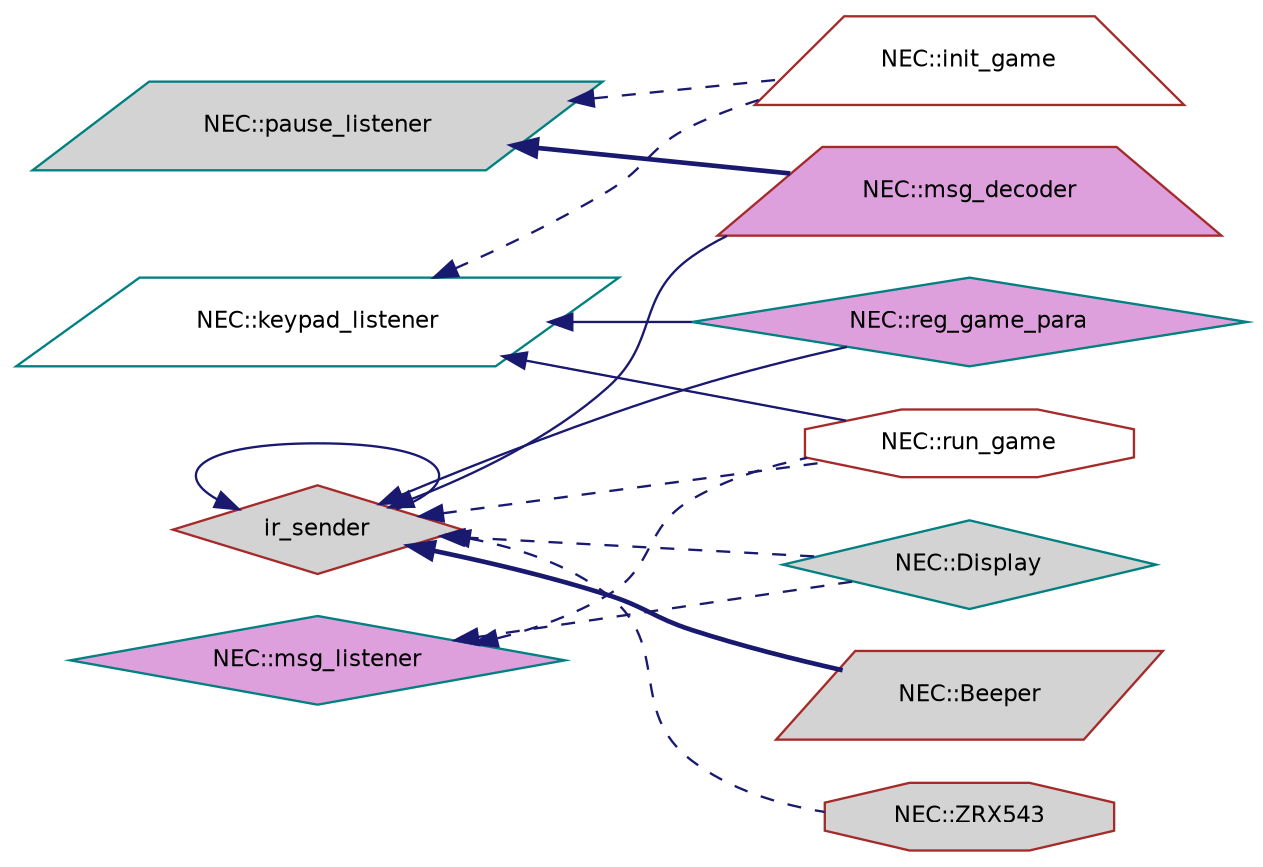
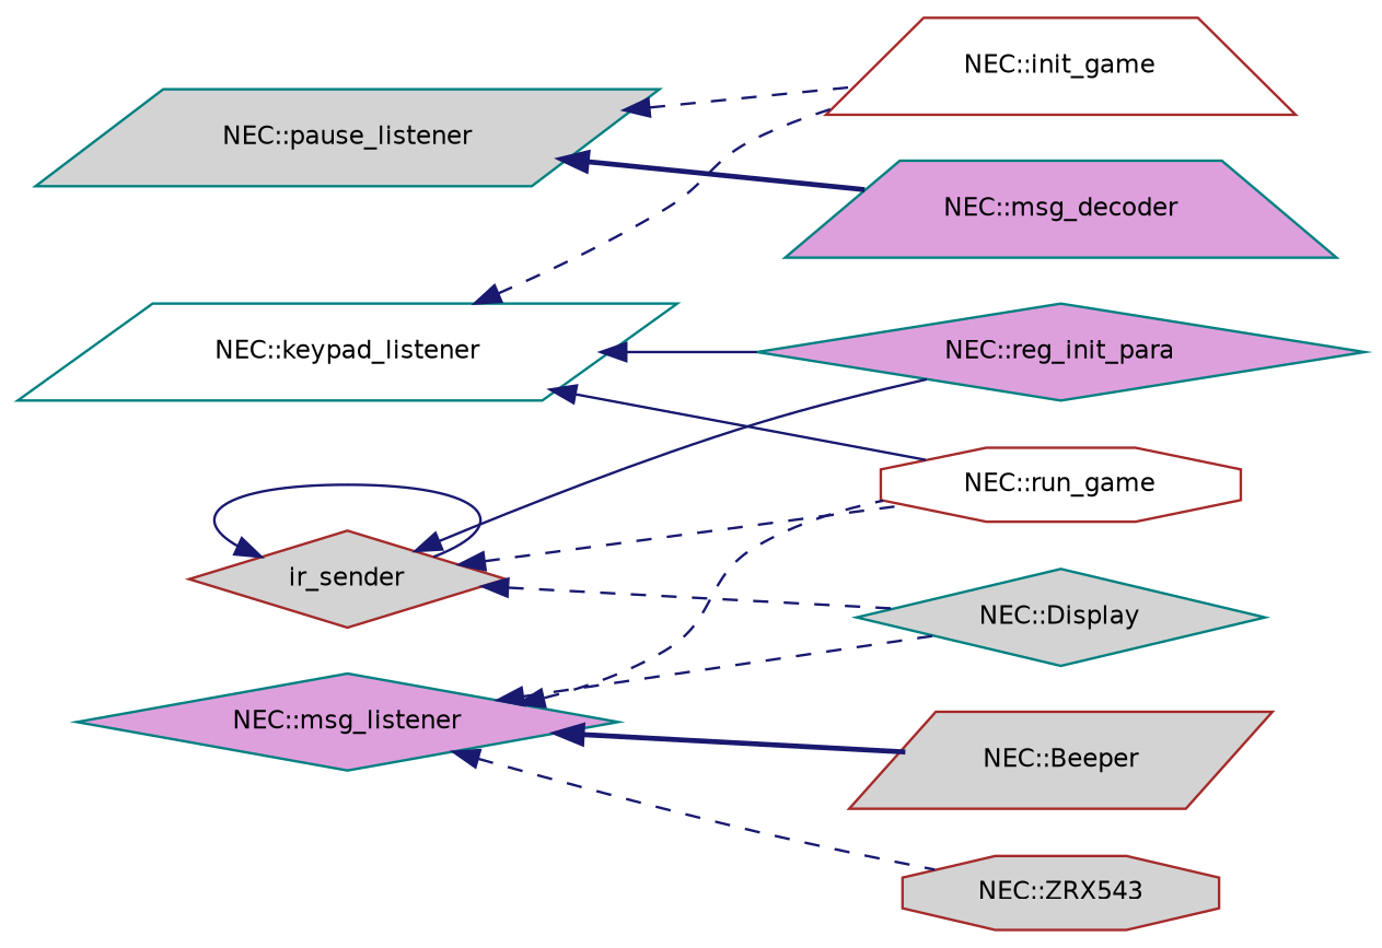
  digraph {
    fontname="DejaVu Sans"
    rankdir=LR
    node [color=brown fillcolor=lightgrey fontname="DejaVu Sans" fontsize=10 shape=diamond style=filled]
    edge [color=midnightblue dir=back fontname="DejaVu Sans" fontsize=10 labelfontname=Helvetica labelfontsize=10 style=dashed]
    n1 [color=teal fillcolor=white height=0.2 label="NEC::keypad_listener" shape=parallelogram width=0.4]
    n2 [fillcolor=white height=0.2 label="NEC::init_game" shape=trapezium width=0.4]
-   n3 [color=teal fillcolor=plum height=0.2 label="NEC::reg_game_para" width=0.4]
+   n3 [color=teal fillcolor=plum height=0.2 label="NEC::reg_init_para" width=0.4]
    n4 [fillcolor=white height=0.2 label="NEC::run_game" shape=octagon width=0.4]
    n5 [color=teal fillcolor=plum height=0.2 label="NEC::msg_listener" width=0.4]
    n6 [color=teal height=0.2 label="NEC::Display" width=0.4]
    n7 [color=teal height=0.2 label="NEC::pause_listener" shape=parallelogram width=0.4]
-   n8 [fillcolor=plum height=0.2 label="NEC::msg_decoder" shape=trapezium width=0.4]
+   n8 [color=teal fillcolor=plum height=0.2 label="NEC::msg_decoder" shape=trapezium width=0.4]
    n9 [height=0.2 label=ir_sender width=0.4]
    n10 [height=0.2 label="NEC::Beeper" shape=parallelogram width=0.4]
    n11 [height=0.2 label="NEC::ZRX543" shape=octagon width=0.4]
    n1 -> n2
    n1 -> n3 [style=solid]
    n1 -> n4 [style=solid]
    n5 -> n4
    n5 -> n6
    n7 -> n2
    n7 -> n8 [style=bold]
    n9 -> n3 [style=solid]
    n9 -> n4
    n9 -> n6
-   n9 -> n8 [style=solid]
    n9 -> n9 [style=solid]
-   n9 -> n10 [style=bold]
-   n9 -> n11
+   n5 -> n10 [style=bold]
+   n5 -> n11
  }
